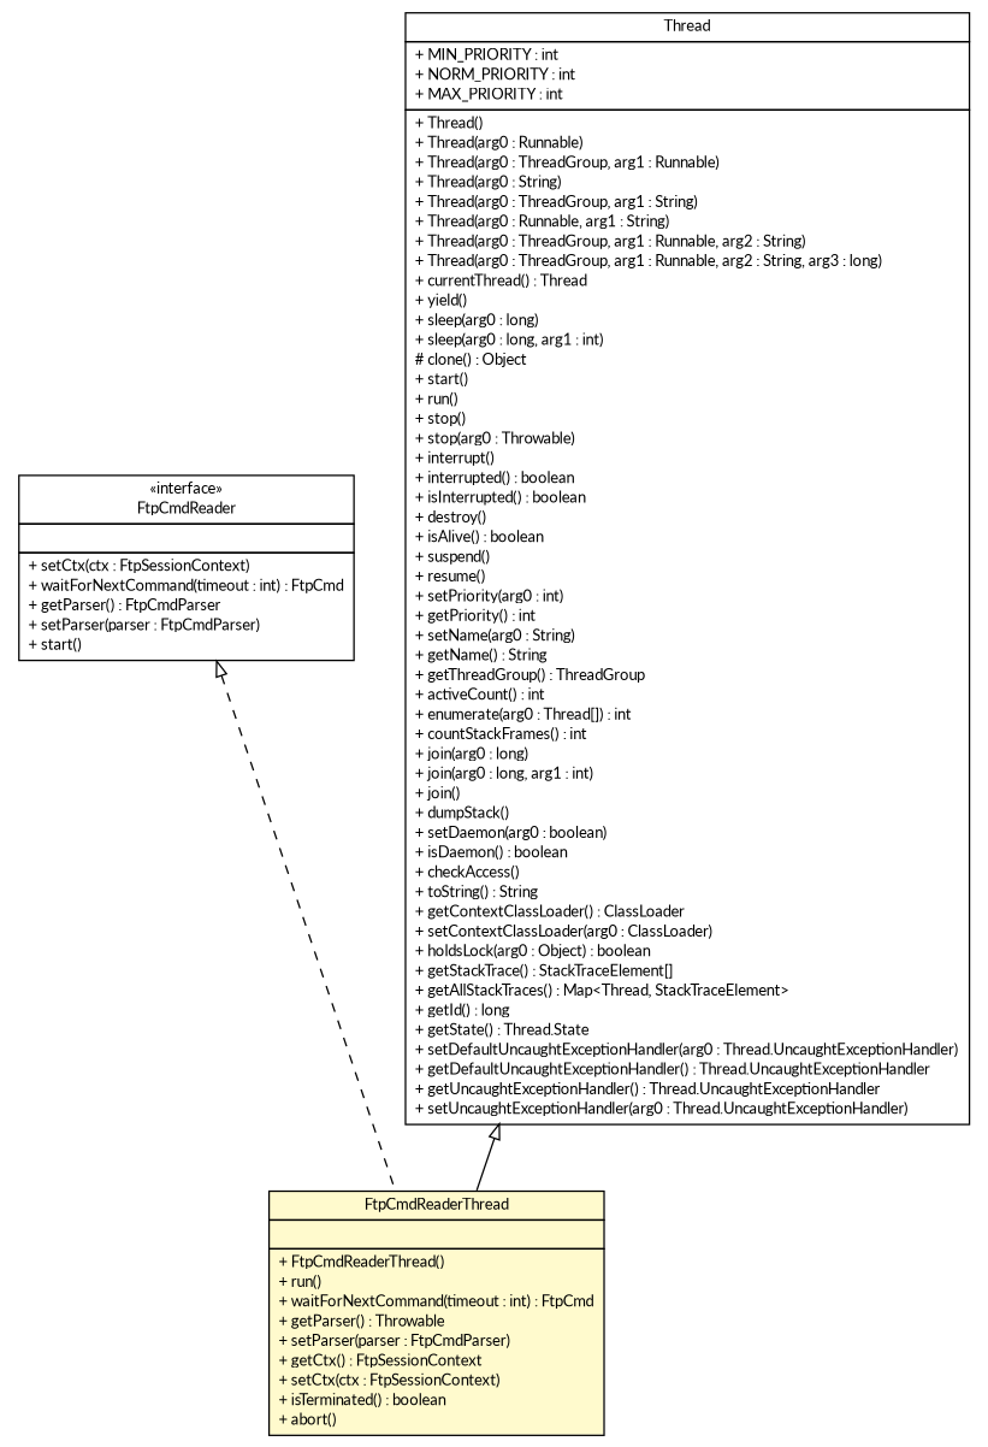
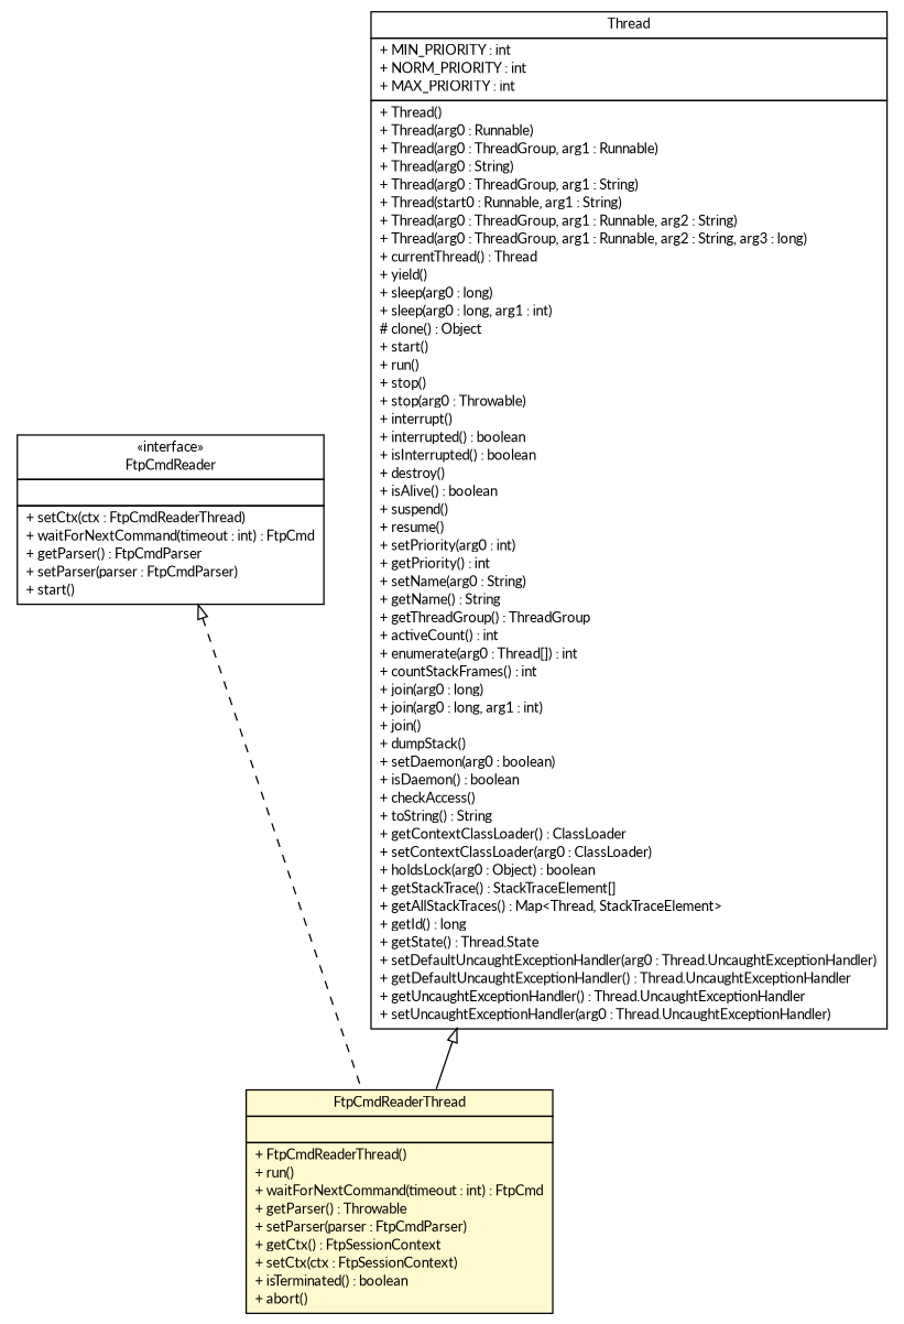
  digraph {
    fontname=Lato
    nodesep=0.25
    ranksep=0.5
    node [fontcolor=black fontname=Lato fontsize=10.0 shape=plaintext]
    edge [arrowtail=empty dir=back fontname=Lato fontsize=10 headport=p labelfontname=Helvetica labelfontsize=10 tailport=p]
-   n1 [label=<<table title="com.apporiented.hermesftp.parser.FtpCmdReader" border="0" cellborder="1" cellspacing="0" cellpadding="2" port="p" href="../FtpCmdReader.html"> 		<tr><td><table border="0" cellspacing="0" cellpadding="1"> <tr><td align="center" balign="center"> &#171;interface&#187; </td></tr> <tr><td align="center" balign="center"> FtpCmdReader </td></tr> 		</table></td></tr> 		<tr><td><table border="0" cellspacing="0" cellpadding="1"> <tr><td align="left" balign="left">  </td></tr> 		</table></td></tr> 		<tr><td><table border="0" cellspacing="0" cellpadding="1"> <tr><td align="left" balign="left"> + setCtx(ctx : FtpSessionContext) </td></tr> <tr><td align="left" balign="left"> + waitForNextCommand(timeout : int) : FtpCmd </td></tr> <tr><td align="left" balign="left"> + getParser() : FtpCmdParser </td></tr> <tr><td align="left" balign="left"> + setParser(parser : FtpCmdParser) </td></tr> <tr><td align="left" balign="left"> + start() </td></tr> 		</table></td></tr> 		</table>>]
+   n1 [label=<<table title="com.apporiented.hermesftp.parser.FtpCmdReader" border="0" cellborder="1" cellspacing="0" cellpadding="2" port="p" href="../FtpCmdReader.html"> 		<tr><td><table border="0" cellspacing="0" cellpadding="1"> <tr><td align="center" balign="center"> &#171;interface&#187; </td></tr> <tr><td align="center" balign="center"> FtpCmdReader </td></tr> 		</table></td></tr> 		<tr><td><table border="0" cellspacing="0" cellpadding="1"> <tr><td align="left" balign="left">  </td></tr> 		</table></td></tr> 		<tr><td><table border="0" cellspacing="0" cellpadding="1"> <tr><td align="left" balign="left"> + setCtx(ctx : FtpCmdReaderThread) </td></tr> <tr><td align="left" balign="left"> + waitForNextCommand(timeout : int) : FtpCmd </td></tr> <tr><td align="left" balign="left"> + getParser() : FtpCmdParser </td></tr> <tr><td align="left" balign="left"> + setParser(parser : FtpCmdParser) </td></tr> <tr><td align="left" balign="left"> + start() </td></tr> 		</table></td></tr> 		</table>>]
    n2 [label=<<table title="com.apporiented.hermesftp.parser.impl.FtpCmdReaderThread" border="0" cellborder="1" cellspacing="0" cellpadding="2" port="p" bgcolor="lemonChiffon" href="./FtpCmdReaderThread.html"> 		<tr><td><table border="0" cellspacing="0" cellpadding="1"> <tr><td align="center" balign="center"> FtpCmdReaderThread </td></tr> 		</table></td></tr> 		<tr><td><table border="0" cellspacing="0" cellpadding="1"> <tr><td align="left" balign="left">  </td></tr> 		</table></td></tr> 		<tr><td><table border="0" cellspacing="0" cellpadding="1"> <tr><td align="left" balign="left"> + FtpCmdReaderThread() </td></tr> <tr><td align="left" balign="left"> + run() </td></tr> <tr><td align="left" balign="left"> + waitForNextCommand(timeout : int) : FtpCmd </td></tr> <tr><td align="left" balign="left"> + getParser() : Throwable </td></tr> <tr><td align="left" balign="left"> + setParser(parser : FtpCmdParser) </td></tr> <tr><td align="left" balign="left"> + getCtx() : FtpSessionContext </td></tr> <tr><td align="left" balign="left"> + setCtx(ctx : FtpSessionContext) </td></tr> <tr><td align="left" balign="left"> + isTerminated() : boolean </td></tr> <tr><td align="left" balign="left"> + abort() </td></tr> 		</table></td></tr> 		</table>>]
-   n3 [label=<<table title="java.lang.Thread" border="0" cellborder="1" cellspacing="0" cellpadding="2" port="p" href="http://java.sun.com/j2se/1.4.2/docs/api/java/lang/Thread.html"> 		<tr><td><table border="0" cellspacing="0" cellpadding="1"> <tr><td align="center" balign="center"> Thread </td></tr> 		</table></td></tr> 		<tr><td><table border="0" cellspacing="0" cellpadding="1"> <tr><td align="left" balign="left"> + MIN_PRIORITY : int </td></tr> <tr><td align="left" balign="left"> + NORM_PRIORITY : int </td></tr> <tr><td align="left" balign="left"> + MAX_PRIORITY : int </td></tr> 		</table></td></tr> 		<tr><td><table border="0" cellspacing="0" cellpadding="1"> <tr><td align="left" balign="left"> + Thread() </td></tr> <tr><td align="left" balign="left"> + Thread(arg0 : Runnable) </td></tr> <tr><td align="left" balign="left"> + Thread(arg0 : ThreadGroup, arg1 : Runnable) </td></tr> <tr><td align="left" balign="left"> + Thread(arg0 : String) </td></tr> <tr><td align="left" balign="left"> + Thread(arg0 : ThreadGroup, arg1 : String) </td></tr> <tr><td align="left" balign="left"> + Thread(arg0 : Runnable, arg1 : String) </td></tr> <tr><td align="left" balign="left"> + Thread(arg0 : ThreadGroup, arg1 : Runnable, arg2 : String) </td></tr> <tr><td align="left" balign="left"> + Thread(arg0 : ThreadGroup, arg1 : Runnable, arg2 : String, arg3 : long) </td></tr> <tr><td align="left" balign="left"> + currentThread() : Thread </td></tr> <tr><td align="left" balign="left"> + yield() </td></tr> <tr><td align="left" balign="left"> + sleep(arg0 : long) </td></tr> <tr><td align="left" balign="left"> + sleep(arg0 : long, arg1 : int) </td></tr> <tr><td align="left" balign="left"> # clone() : Object </td></tr> <tr><td align="left" balign="left"> + start() </td></tr> <tr><td align="left" balign="left"> + run() </td></tr> <tr><td align="left" balign="left"> + stop() </td></tr> <tr><td align="left" balign="left"> + stop(arg0 : Throwable) </td></tr> <tr><td align="left" balign="left"> + interrupt() </td></tr> <tr><td align="left" balign="left"> + interrupted() : boolean </td></tr> <tr><td align="left" balign="left"> + isInterrupted() : boolean </td></tr> <tr><td align="left" balign="left"> + destroy() </td></tr> <tr><td align="left" balign="left"> + isAlive() : boolean </td></tr> <tr><td align="left" balign="left"> + suspend() </td></tr> <tr><td align="left" balign="left"> + resume() </td></tr> <tr><td align="left" balign="left"> + setPriority(arg0 : int) </td></tr> <tr><td align="left" balign="left"> + getPriority() : int </td></tr> <tr><td align="left" balign="left"> + setName(arg0 : String) </td></tr> <tr><td align="left" balign="left"> + getName() : String </td></tr> <tr><td align="left" balign="left"> + getThreadGroup() : ThreadGroup </td></tr> <tr><td align="left" balign="left"> + activeCount() : int </td></tr> <tr><td align="left" balign="left"> + enumerate(arg0 : Thread[]) : int </td></tr> <tr><td align="left" balign="left"> + countStackFrames() : int </td></tr> <tr><td align="left" balign="left"> + join(arg0 : long) </td></tr> <tr><td align="left" balign="left"> + join(arg0 : long, arg1 : int) </td></tr> <tr><td align="left" balign="left"> + join() </td></tr> <tr><td align="left" balign="left"> + dumpStack() </td></tr> <tr><td align="left" balign="left"> + setDaemon(arg0 : boolean) </td></tr> <tr><td align="left" balign="left"> + isDaemon() : boolean </td></tr> <tr><td align="left" balign="left"> + checkAccess() </td></tr> <tr><td align="left" balign="left"> + toString() : String </td></tr> <tr><td align="left" balign="left"> + getContextClassLoader() : ClassLoader </td></tr> <tr><td align="left" balign="left"> + setContextClassLoader(arg0 : ClassLoader) </td></tr> <tr><td align="left" balign="left"> + holdsLock(arg0 : Object) : boolean </td></tr> <tr><td align="left" balign="left"> + getStackTrace() : StackTraceElement[] </td></tr> <tr><td align="left" balign="left"> + getAllStackTraces() : Map&lt;Thread, StackTraceElement&gt; </td></tr> <tr><td align="left" balign="left"> + getId() : long </td></tr> <tr><td align="left" balign="left"> + getState() : Thread.State </td></tr> <tr><td align="left" balign="left"> + setDefaultUncaughtExceptionHandler(arg0 : Thread.UncaughtExceptionHandler) </td></tr> <tr><td align="left" balign="left"> + getDefaultUncaughtExceptionHandler() : Thread.UncaughtExceptionHandler </td></tr> <tr><td align="left" balign="left"> + getUncaughtExceptionHandler() : Thread.UncaughtExceptionHandler </td></tr> <tr><td align="left" balign="left"> + setUncaughtExceptionHandler(arg0 : Thread.UncaughtExceptionHandler) </td></tr> 		</table></td></tr> 		</table>>]
+   n3 [label=<<table title="java.lang.Thread" border="0" cellborder="1" cellspacing="0" cellpadding="2" port="p" href="http://java.sun.com/j2se/1.4.2/docs/api/java/lang/Thread.html"> 		<tr><td><table border="0" cellspacing="0" cellpadding="1"> <tr><td align="center" balign="center"> Thread </td></tr> 		</table></td></tr> 		<tr><td><table border="0" cellspacing="0" cellpadding="1"> <tr><td align="left" balign="left"> + MIN_PRIORITY : int </td></tr> <tr><td align="left" balign="left"> + NORM_PRIORITY : int </td></tr> <tr><td align="left" balign="left"> + MAX_PRIORITY : int </td></tr> 		</table></td></tr> 		<tr><td><table border="0" cellspacing="0" cellpadding="1"> <tr><td align="left" balign="left"> + Thread() </td></tr> <tr><td align="left" balign="left"> + Thread(arg0 : Runnable) </td></tr> <tr><td align="left" balign="left"> + Thread(arg0 : ThreadGroup, arg1 : Runnable) </td></tr> <tr><td align="left" balign="left"> + Thread(arg0 : String) </td></tr> <tr><td align="left" balign="left"> + Thread(arg0 : ThreadGroup, arg1 : String) </td></tr> <tr><td align="left" balign="left"> + Thread(start0 : Runnable, arg1 : String) </td></tr> <tr><td align="left" balign="left"> + Thread(arg0 : ThreadGroup, arg1 : Runnable, arg2 : String) </td></tr> <tr><td align="left" balign="left"> + Thread(arg0 : ThreadGroup, arg1 : Runnable, arg2 : String, arg3 : long) </td></tr> <tr><td align="left" balign="left"> + currentThread() : Thread </td></tr> <tr><td align="left" balign="left"> + yield() </td></tr> <tr><td align="left" balign="left"> + sleep(arg0 : long) </td></tr> <tr><td align="left" balign="left"> + sleep(arg0 : long, arg1 : int) </td></tr> <tr><td align="left" balign="left"> # clone() : Object </td></tr> <tr><td align="left" balign="left"> + start() </td></tr> <tr><td align="left" balign="left"> + run() </td></tr> <tr><td align="left" balign="left"> + stop() </td></tr> <tr><td align="left" balign="left"> + stop(arg0 : Throwable) </td></tr> <tr><td align="left" balign="left"> + interrupt() </td></tr> <tr><td align="left" balign="left"> + interrupted() : boolean </td></tr> <tr><td align="left" balign="left"> + isInterrupted() : boolean </td></tr> <tr><td align="left" balign="left"> + destroy() </td></tr> <tr><td align="left" balign="left"> + isAlive() : boolean </td></tr> <tr><td align="left" balign="left"> + suspend() </td></tr> <tr><td align="left" balign="left"> + resume() </td></tr> <tr><td align="left" balign="left"> + setPriority(arg0 : int) </td></tr> <tr><td align="left" balign="left"> + getPriority() : int </td></tr> <tr><td align="left" balign="left"> + setName(arg0 : String) </td></tr> <tr><td align="left" balign="left"> + getName() : String </td></tr> <tr><td align="left" balign="left"> + getThreadGroup() : ThreadGroup </td></tr> <tr><td align="left" balign="left"> + activeCount() : int </td></tr> <tr><td align="left" balign="left"> + enumerate(arg0 : Thread[]) : int </td></tr> <tr><td align="left" balign="left"> + countStackFrames() : int </td></tr> <tr><td align="left" balign="left"> + join(arg0 : long) </td></tr> <tr><td align="left" balign="left"> + join(arg0 : long, arg1 : int) </td></tr> <tr><td align="left" balign="left"> + join() </td></tr> <tr><td align="left" balign="left"> + dumpStack() </td></tr> <tr><td align="left" balign="left"> + setDaemon(arg0 : boolean) </td></tr> <tr><td align="left" balign="left"> + isDaemon() : boolean </td></tr> <tr><td align="left" balign="left"> + checkAccess() </td></tr> <tr><td align="left" balign="left"> + toString() : String </td></tr> <tr><td align="left" balign="left"> + getContextClassLoader() : ClassLoader </td></tr> <tr><td align="left" balign="left"> + setContextClassLoader(arg0 : ClassLoader) </td></tr> <tr><td align="left" balign="left"> + holdsLock(arg0 : Object) : boolean </td></tr> <tr><td align="left" balign="left"> + getStackTrace() : StackTraceElement[] </td></tr> <tr><td align="left" balign="left"> + getAllStackTraces() : Map&lt;Thread, StackTraceElement&gt; </td></tr> <tr><td align="left" balign="left"> + getId() : long </td></tr> <tr><td align="left" balign="left"> + getState() : Thread.State </td></tr> <tr><td align="left" balign="left"> + setDefaultUncaughtExceptionHandler(arg0 : Thread.UncaughtExceptionHandler) </td></tr> <tr><td align="left" balign="left"> + getDefaultUncaughtExceptionHandler() : Thread.UncaughtExceptionHandler </td></tr> <tr><td align="left" balign="left"> + getUncaughtExceptionHandler() : Thread.UncaughtExceptionHandler </td></tr> <tr><td align="left" balign="left"> + setUncaughtExceptionHandler(arg0 : Thread.UncaughtExceptionHandler) </td></tr> 		</table></td></tr> 		</table>>]
    n1 -> n2 [style=dashed]
    n3 -> n2
  }
